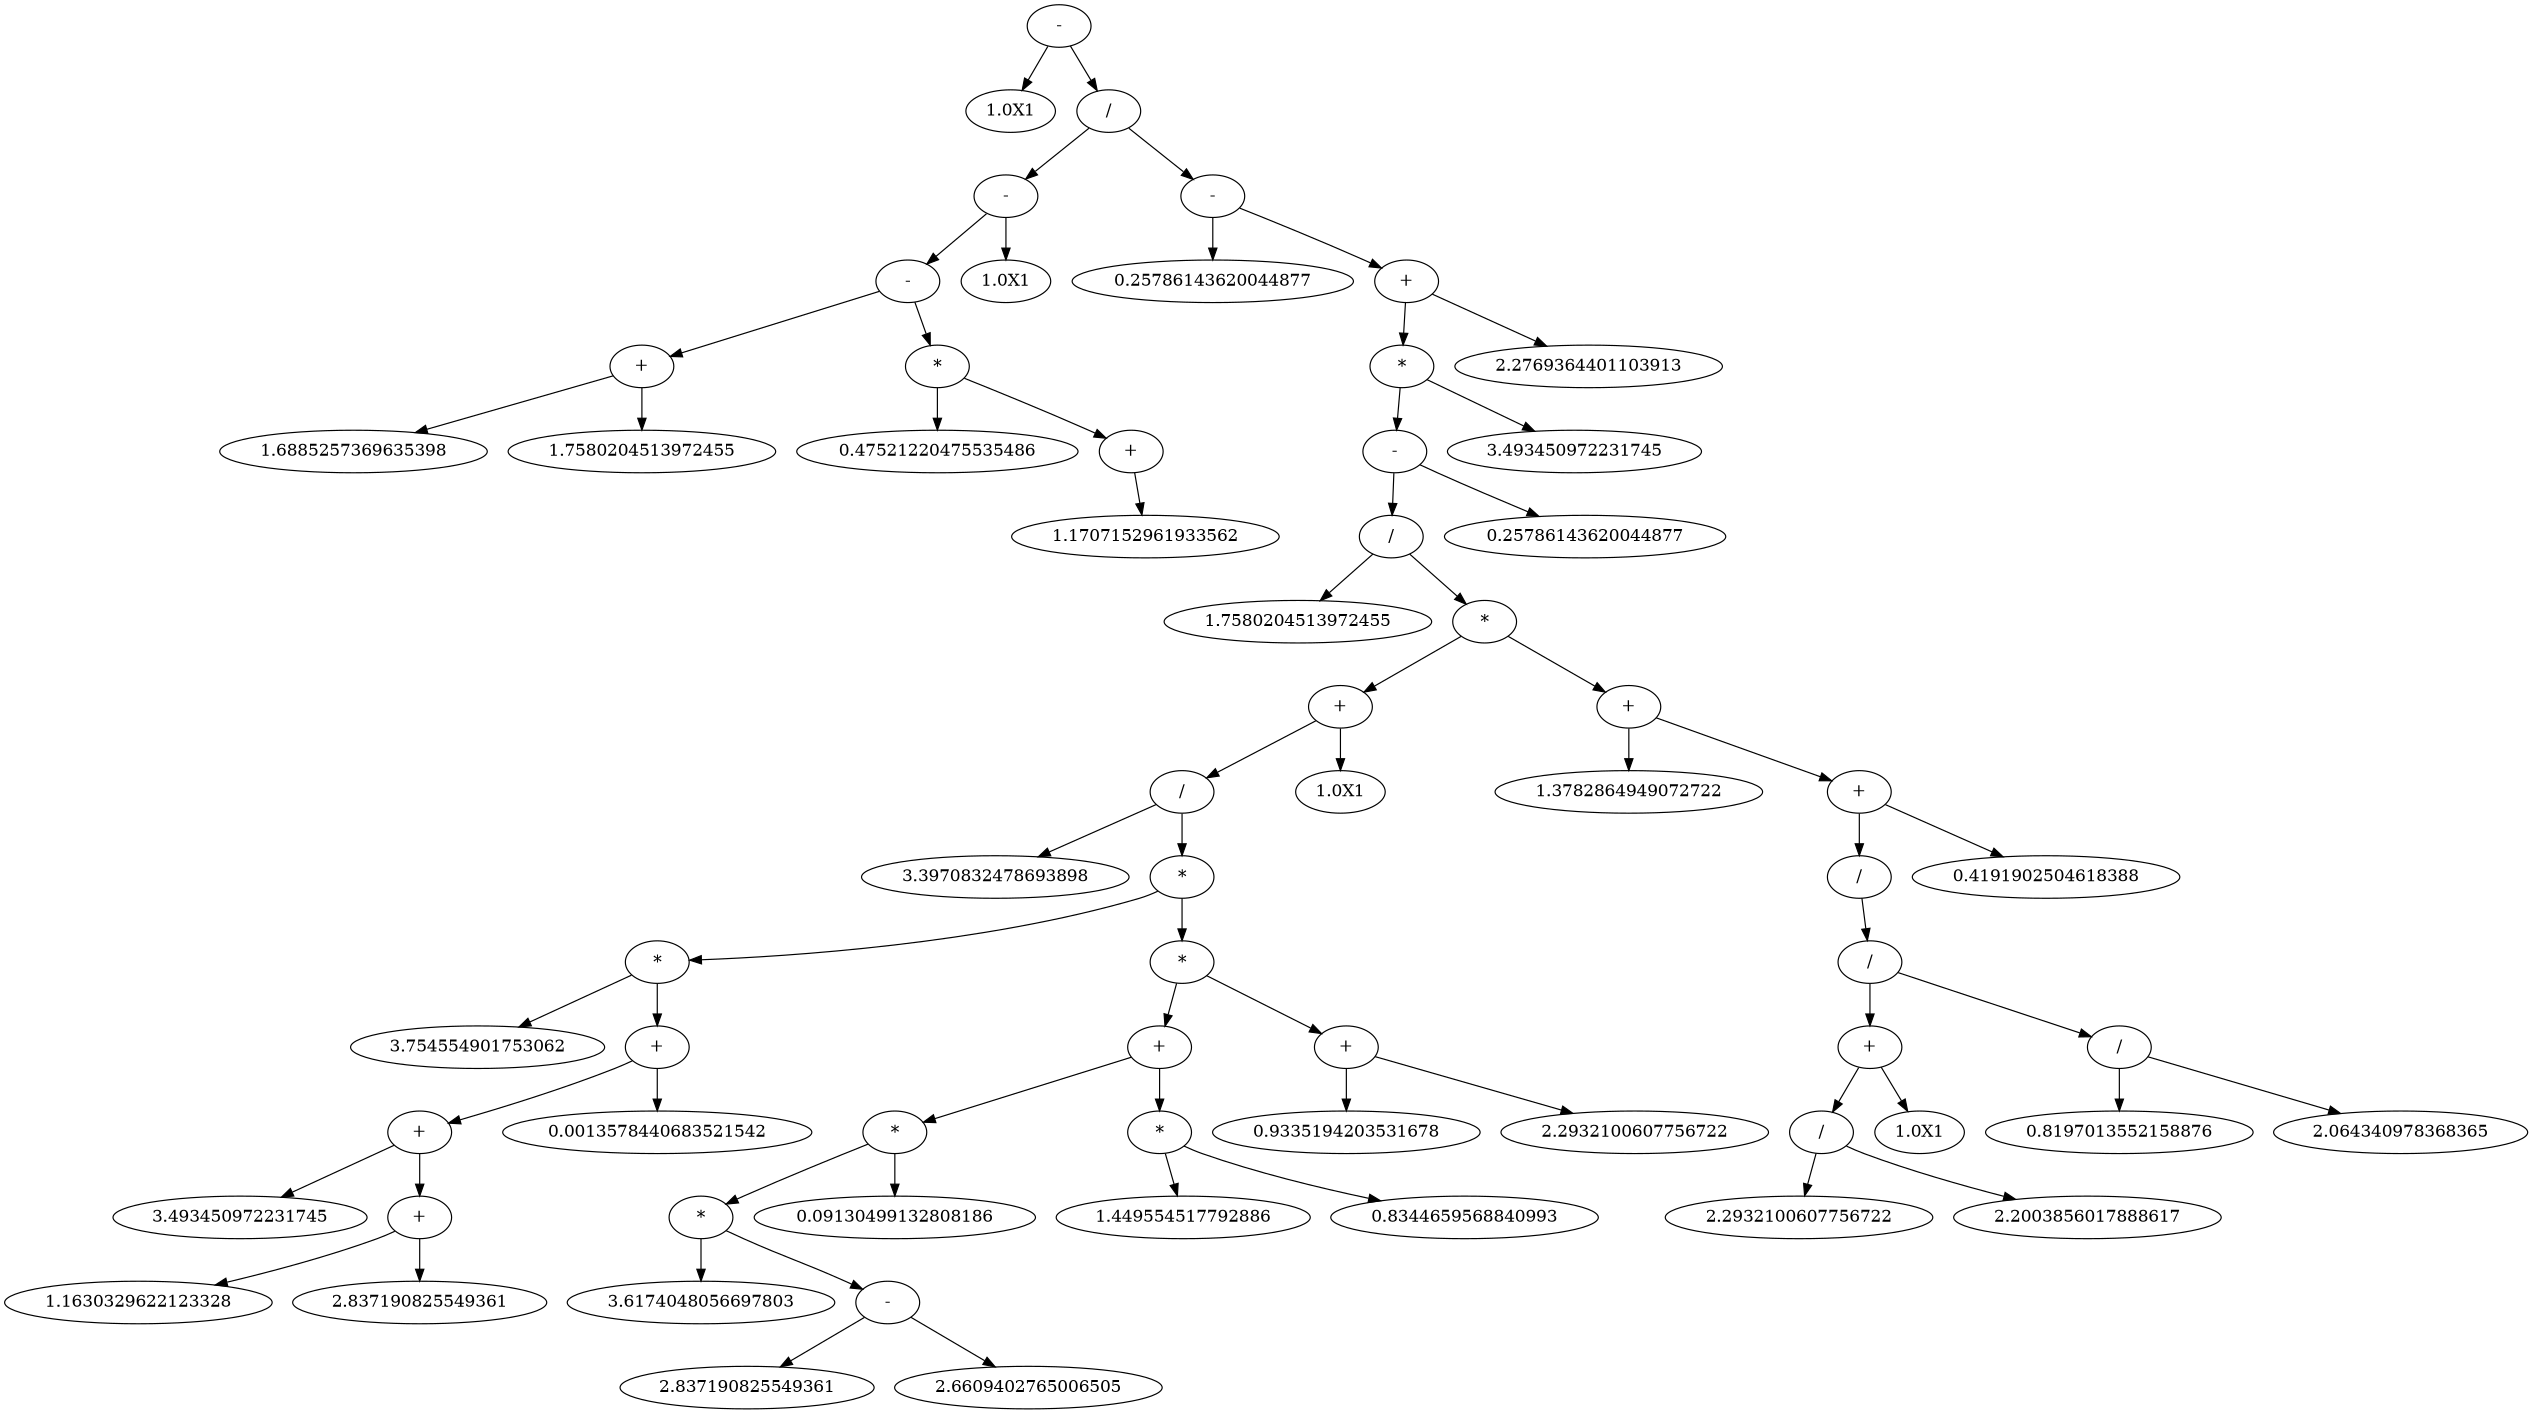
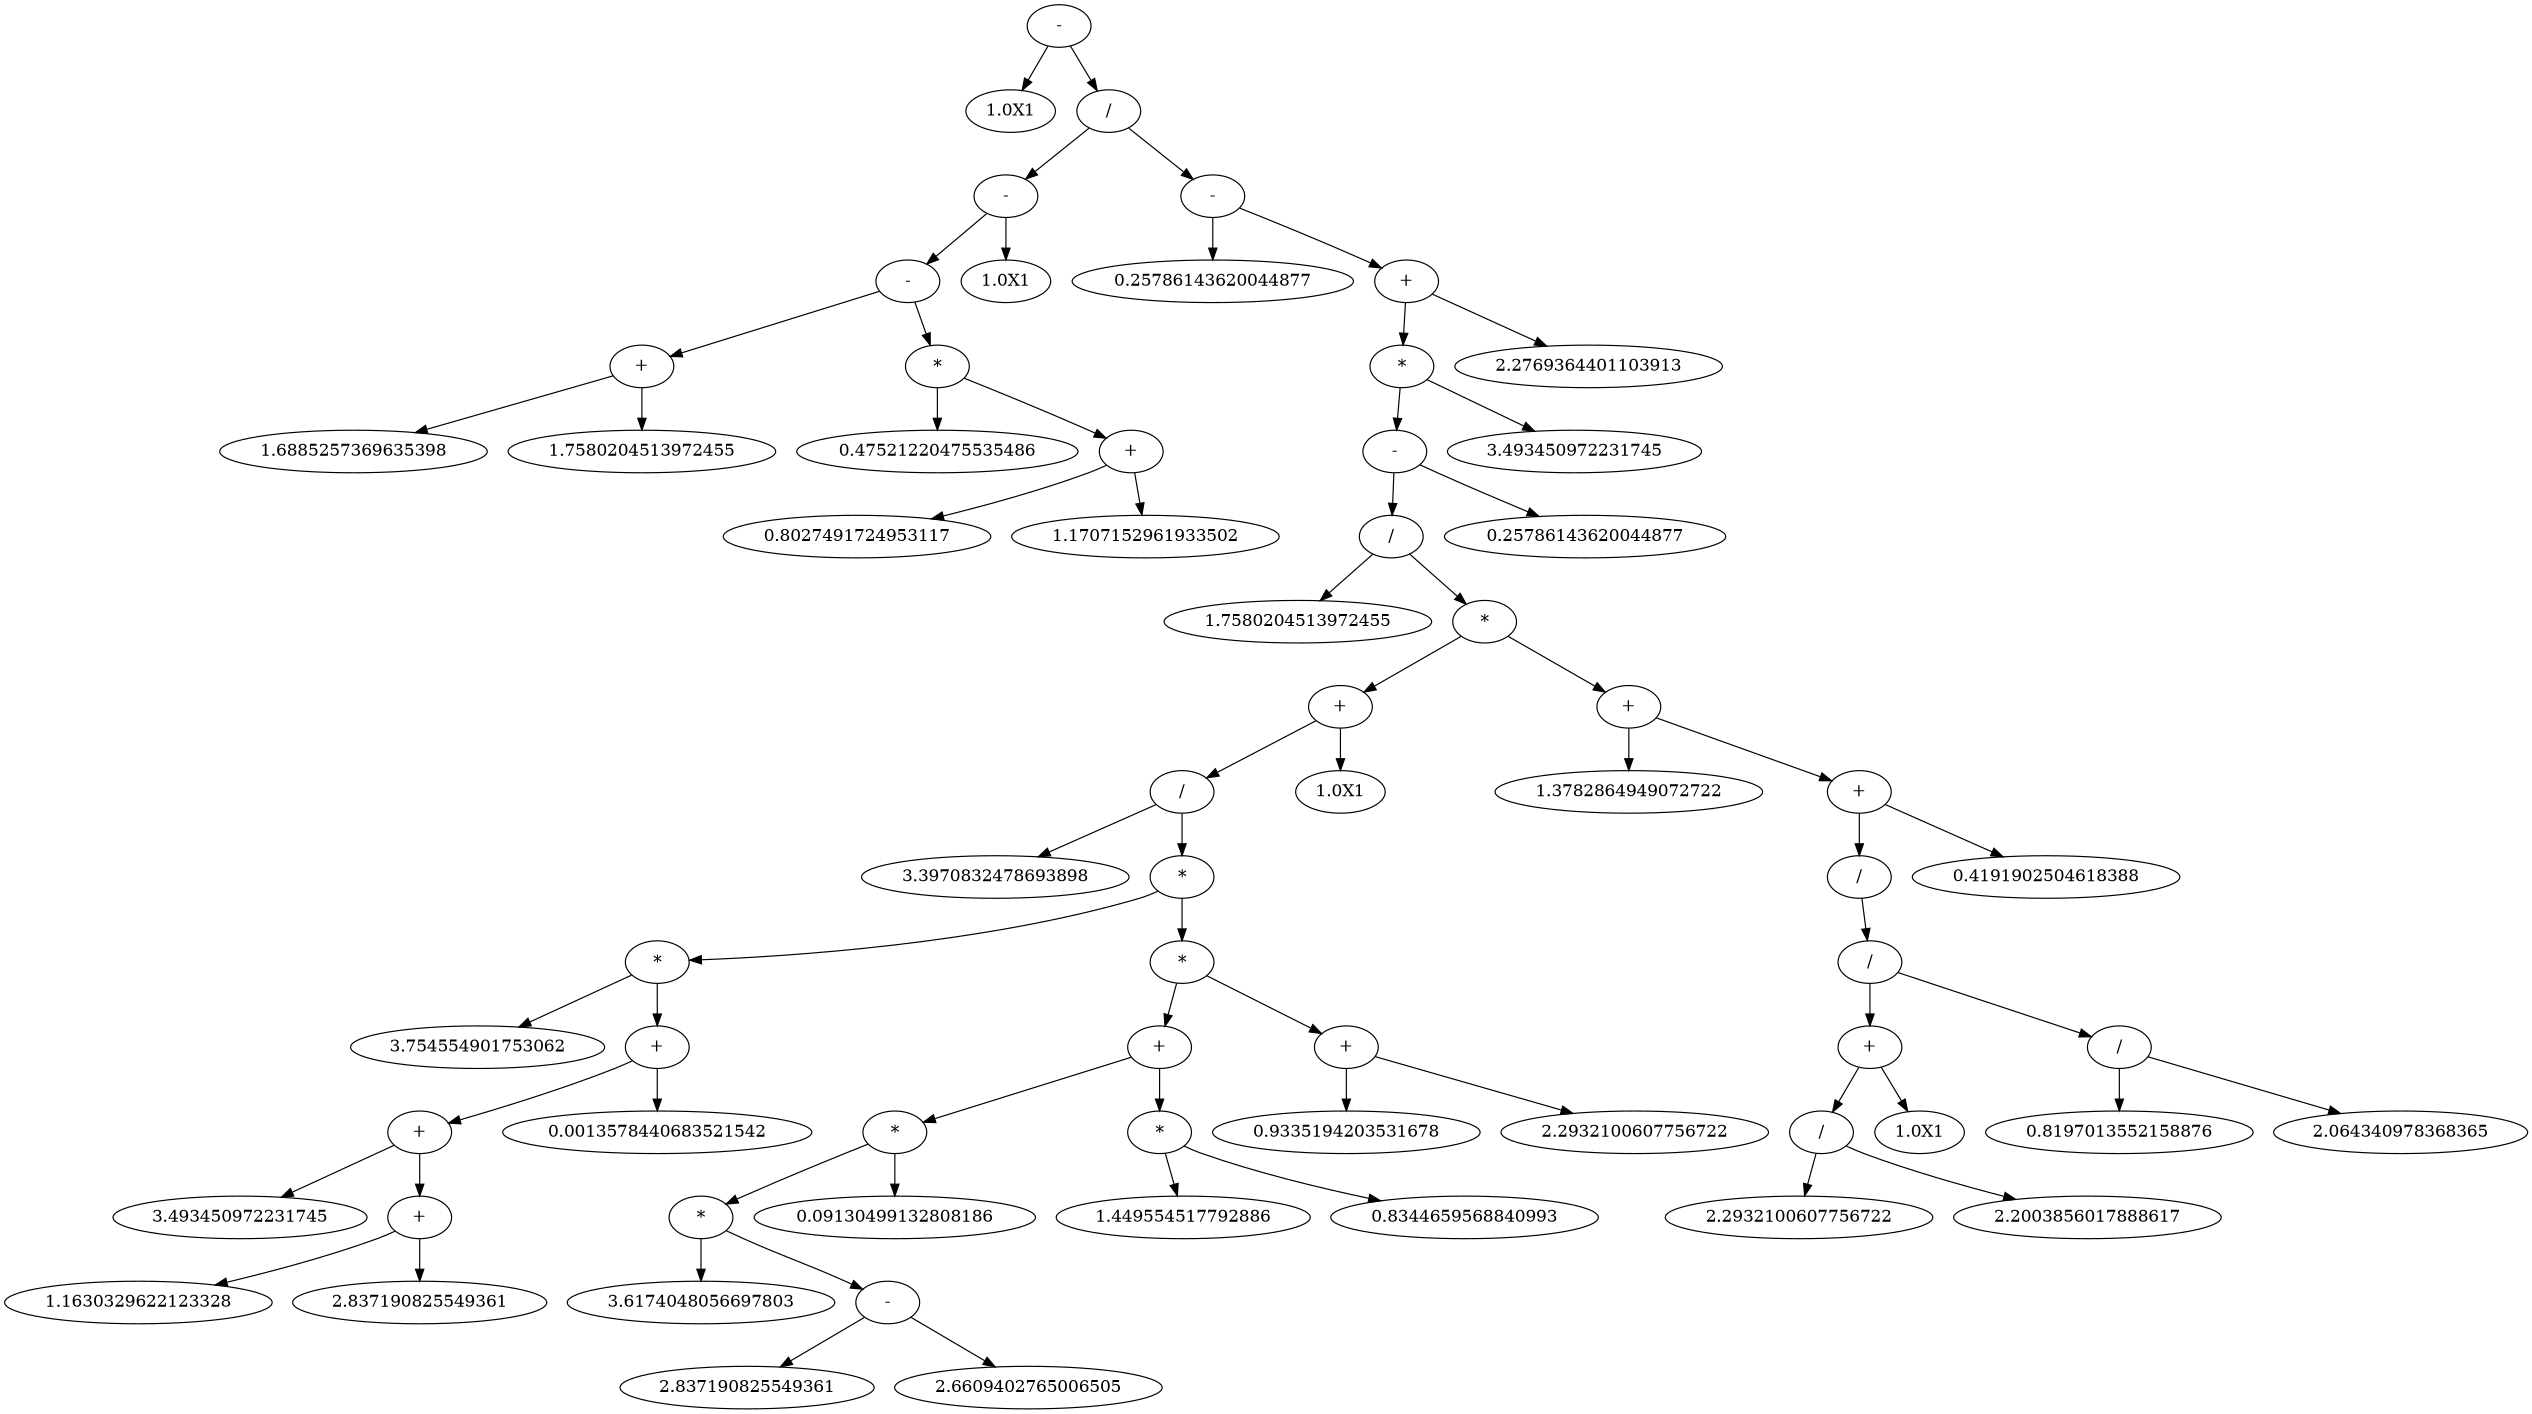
  digraph {
    n1 [label="-"]
    n2 [label="1.0X1"]
    n3 [label="/"]
    n4 [label="-"]
    n5 [label="-"]
    n6 [label="-"]
    n7 [label="1.0X1"]
    n8 [label=0.25786143620044877]
    n9 [label="+"]
    n10 [label="+"]
    n11 [label="*"]
    n12 [label="*"]
    n13 [label=2.2769364401103913]
    n14 [label=1.6885257369635398]
    n15 [label=1.7580204513972455]
    n16 [label=0.47521220475535486]
    n17 [label="+"]
-   n19 [label=1.1707152961933562]
+   n18 [label=0.8027491724953117]
+   n19 [label=1.1707152961933502]
    n20 [label="-"]
    n21 [label=3.493450972231745]
    n22 [label="/"]
    n23 [label=0.25786143620044877]
    n24 [label=1.7580204513972455]
    n25 [label="*"]
    n26 [label="+"]
    n27 [label="+"]
    n28 [label="/"]
    n29 [label="1.0X1"]
    n30 [label=1.3782864949072722]
    n31 [label="+"]
    n32 [label=3.3970832478693898]
    n33 [label="*"]
    n34 [label="/"]
    n35 [label=0.4191902504618388]
    n36 [label="*"]
    n37 [label="*"]
    n38 [label=3.754554901753062]
    n39 [label="+"]
    n40 [label="+"]
    n41 [label="+"]
    n42 [label="+"]
    n43 [label=0.0013578440683521542]
    n44 [label="*"]
    n45 [label="*"]
    n46 [label=0.9335194203531678]
    n47 [label=2.2932100607756722]
    n48 [label=3.493450972231745]
    n49 [label="+"]
    n50 [label=1.1630329622123328]
    n51 [label=2.837190825549361]
    n52 [label="*"]
    n53 [label=0.09130499132808186]
    n54 [label=1.449554517792886]
    n55 [label=0.8344659568840993]
    n56 [label=3.6174048056697803]
    n57 [label="-"]
    n58 [label=2.837190825549361]
    n59 [label=2.6609402765006505]
    n60 [label="/"]
    n61 [label="+"]
    n62 [label="/"]
    n63 [label="/"]
    n64 [label="1.0X1"]
    n65 [label=0.8197013552158876]
    n66 [label=2.064340978368365]
    n67 [label=2.2932100607756722]
    n68 [label=2.2003856017888617]
    n1 -> n2
    n1 -> n3
    n3 -> n4
    n3 -> n5
    n4 -> n6
    n4 -> n7
    n5 -> n8
    n5 -> n9
    n6 -> n10
    n6 -> n11
    n9 -> n12
    n9 -> n13
    n10 -> n14
    n10 -> n15
    n11 -> n16
    n11 -> n17
    n12 -> n20
    n12 -> n21
+   n17 -> n18
    n17 -> n19
    n20 -> n22
    n20 -> n23
    n22 -> n24
    n22 -> n25
    n25 -> n26
    n25 -> n27
    n26 -> n28
    n26 -> n29
    n27 -> n30
    n27 -> n31
    n28 -> n32
    n28 -> n33
    n31 -> n34
    n31 -> n35
    n33 -> n36
    n33 -> n37
    n34 -> n60
    n36 -> n38
    n36 -> n39
    n37 -> n40
    n37 -> n41
    n39 -> n42
    n39 -> n43
    n40 -> n44
    n40 -> n45
    n41 -> n46
    n41 -> n47
    n42 -> n48
    n42 -> n49
    n44 -> n52
    n44 -> n53
    n45 -> n54
    n45 -> n55
    n49 -> n50
    n49 -> n51
    n52 -> n56
    n52 -> n57
    n57 -> n58
    n57 -> n59
    n60 -> n61
    n60 -> n62
    n61 -> n63
    n61 -> n64
    n62 -> n65
    n62 -> n66
    n63 -> n67
    n63 -> n68
  }
